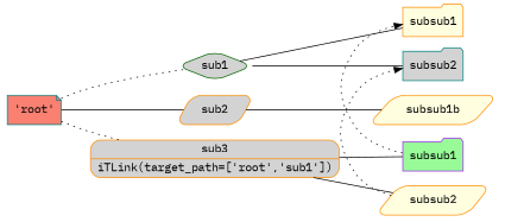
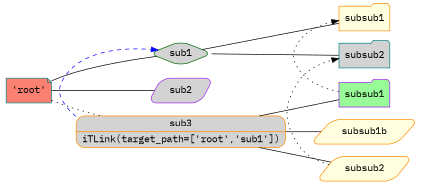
  digraph {
    fontname="IBM Plex Mono"
    rankdir=LR
    node [color=darkorange fillcolor=lightgrey fontname="IBM Plex Mono" shape=parallelogram style="rounded,filled"]
    edge [arrowhead=none fontname="IBM Plex Mono"]
    n1 [color=darkgreen label=sub1 shape=diamond]
-   n2 [label=sub2]
+   n2 [color=purple label=sub2]
    n3 [label="sub3 |iTLink(target_path=['root','sub1'])" shape=record]
    n4 [fillcolor=lightyellow label=subsub1 shape=folder]
    n5 [color=teal label=subsub2 shape=folder]
    n6 [color=purple fillcolor=palegreen label=subsub1 shape=folder]
    n7 [fillcolor=lightyellow label=subsub1b]
    n8 [fillcolor=lightyellow label=subsub2]
    n9 [color=teal fillcolor=salmon label="'root'" shape=note]
    subgraph sub_1 {
      rank=same
      n1
      n2
      n3
    }
    subgraph sub_2 {
      rank=same
      n4
      n5
      n6
      n7
      n8
    }
    n1 -> n4
    n1 -> n5
+   n3 -> n1 [color=blue constraint=false style=dashed arrowhead=""]
    n3 -> n6
-   n2 -> n7
+   n3 -> n7
    n3 -> n8
    n6 -> n4 [constraint=false style=dotted arrowhead=""]
    n8 -> n5 [constraint=false style=dotted arrowhead=""]
-   n9 -> n1 [style=dotted]
+   n9 -> n1
    n9 -> n2
    n9 -> n3 [style=dotted]
  }
